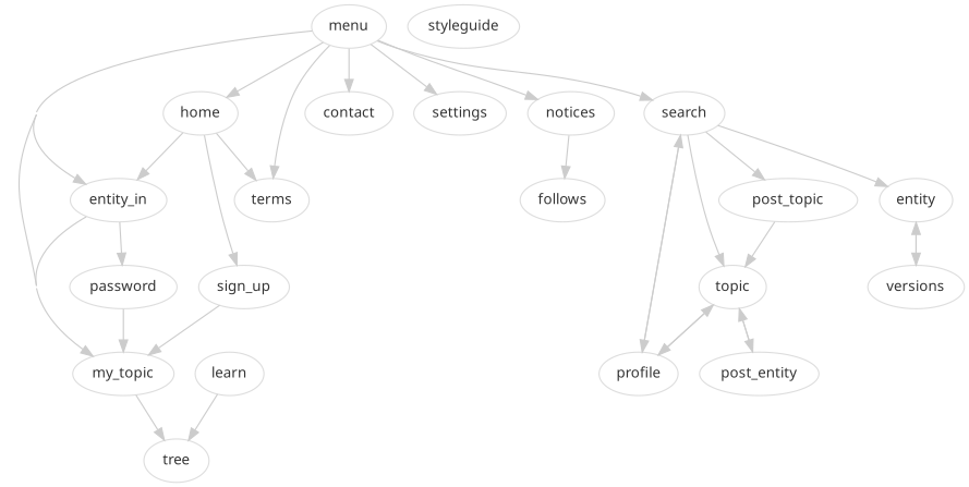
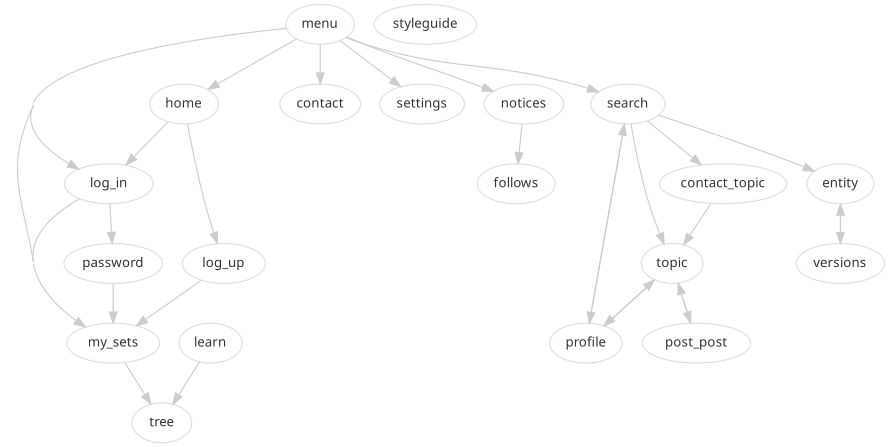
  digraph {
    color="#eeeeee"
    compound=true
    concentrate=true
    fontcolor="#222222"
    fontname="Noto Sans"
    fontsize=18
    node [color="#dddddd" fontcolor="#333333" fontname="Noto Sans" fontsize=12]
    edge [color="#cccccc" fontcolor="#666666" fontname="Noto Sans" fontsize=10]
    menu
    home
-   log_in [label=entity_in]
-   terms
+   log_in
    contact
    settings
    notices
    search
-   my_sets [label=my_topic]
-   sign_up
+   my_sets
+   sign_up [label=log_up]
    password
    follows
-   post_topic
+   post_topic [label=contact_topic]
    topic
    profile
    entity
    tree
    styleguide
-   post_post [label=post_entity]
+   post_post
    versions
    learn
    menu -> home
    menu -> log_in
-   menu -> terms
    menu -> contact
    menu -> settings
    menu -> notices
    menu -> search
    menu -> my_sets
    home -> log_in
-   home -> terms
    home -> sign_up
    log_in -> my_sets
    log_in -> password
    notices -> follows
    search -> post_topic
    search -> topic
    search -> profile
    search -> entity
    my_sets -> tree
    sign_up -> my_sets
    password -> my_sets
    post_topic -> topic
    topic -> profile
    topic -> post_post
    profile -> search
    profile -> topic
    entity -> versions
    post_post -> topic
    versions -> entity
    learn -> tree
  }
